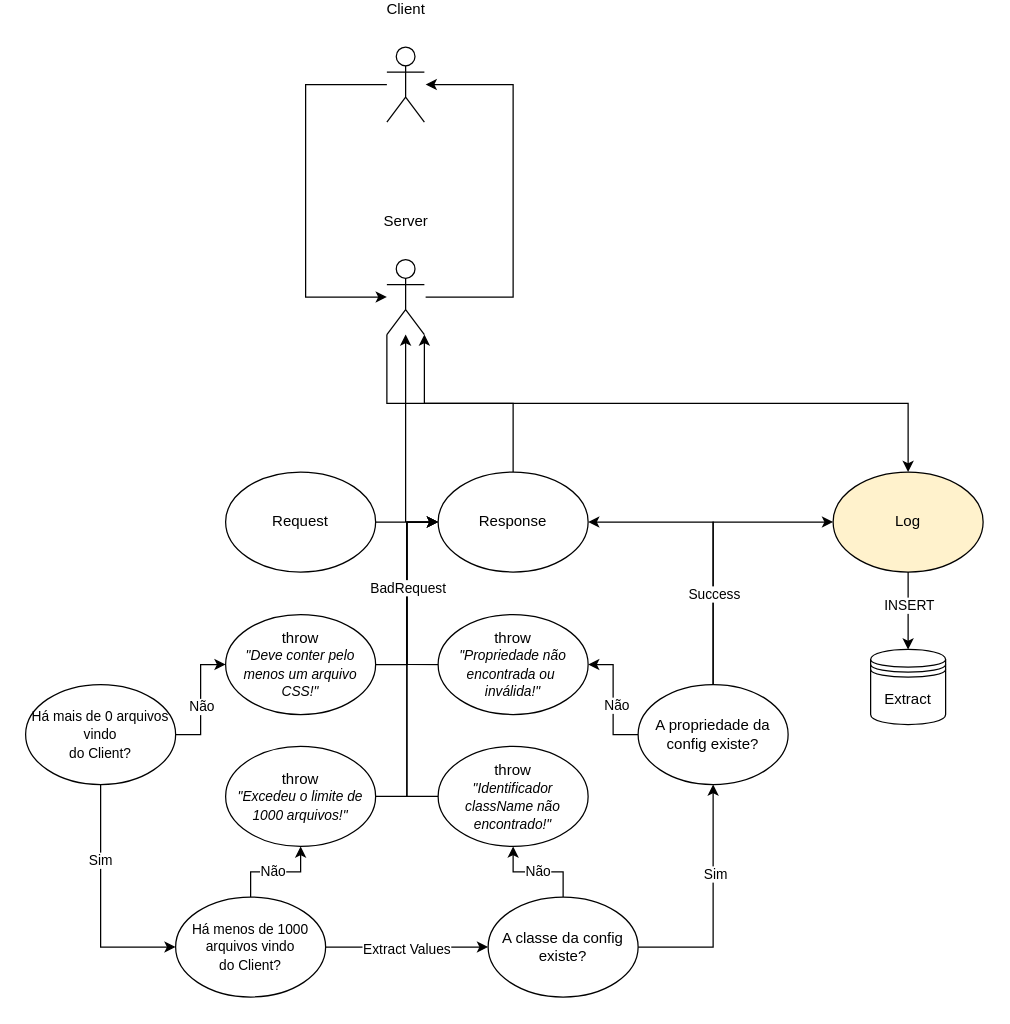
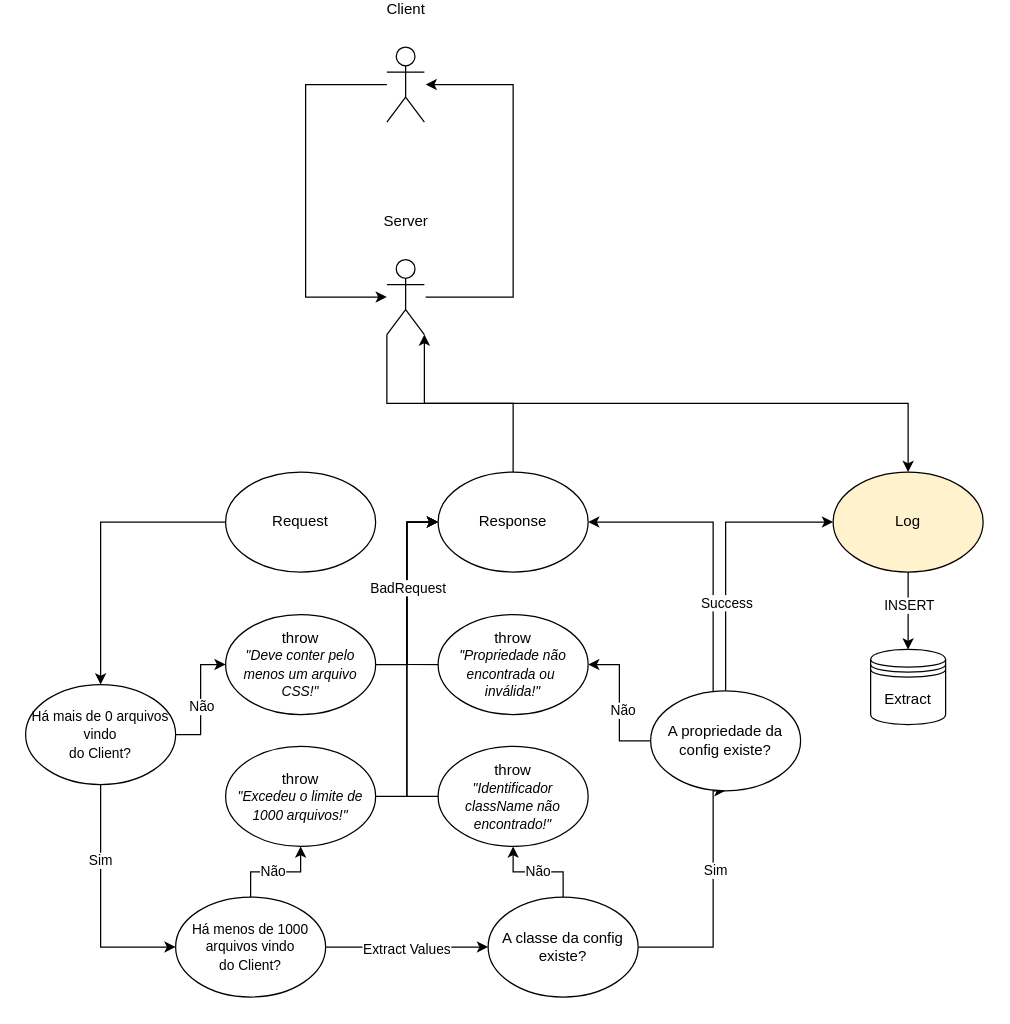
  <mxCell id="0" />
  <mxCell id="1" parent="0" />
  <mxCell id="2" style="edgeStyle=orthogonalEdgeStyle;rounded=0;orthogonalLoop=1;jettySize=auto;html=1;" edge="1" parent="1" source="3" target="40"><mxGeometry relative="1" as="geometry"><mxPoint x="264" y="220" as="targetPoint" /><Array as="points"><mxPoint x="244" y="50" /><mxPoint x="244" y="220" /></Array></mxGeometry></mxCell>
  <mxCell id="3" value="Client" style="shape=umlActor;verticalLabelPosition=top;verticalAlign=middle;html=1;outlineConnect=0;align=center;horizontal=1;labelPosition=center;" vertex="1" parent="1"><mxGeometry x="309" y="20" width="30" height="60" as="geometry" /></mxCell>
  <mxCell id="4" style="edgeStyle=orthogonalEdgeStyle;rounded=0;orthogonalLoop=1;jettySize=auto;html=1;entryX=0.5;entryY=0;entryDx=0;entryDy=0;" edge="1" parent="1" source="6" target="7"><mxGeometry relative="1" as="geometry" /></mxCell>
  <mxCell id="5" value="INSERT" style="edgeLabel;html=1;align=center;verticalAlign=middle;resizable=0;points=[];" vertex="1" connectable="0" parent="4"><mxGeometry x="-0.163" relative="1" as="geometry"><mxPoint as="offset" /></mxGeometry></mxCell>
  <mxCell id="6" value="Log" style="ellipse;whiteSpace=wrap;html=1;fillColor=#fff2cc;" vertex="1" parent="1"><mxGeometry x="666" y="360" width="120" height="80" as="geometry" /></mxCell>
  <mxCell id="7" value="Extract" style="shape=datastore;whiteSpace=wrap;html=1;" vertex="1" parent="1"><mxGeometry x="696" y="502" width="60" height="60" as="geometry" /></mxCell>
  <mxCell id="8" style="edgeStyle=orthogonalEdgeStyle;rounded=0;orthogonalLoop=1;jettySize=auto;html=1;entryX=0;entryY=0.5;entryDx=0;entryDy=0;" edge="1" parent="1" source="12" target="19"><mxGeometry relative="1" as="geometry" /></mxCell>
  <mxCell id="9" value="Sim" style="edgeLabel;html=1;align=center;verticalAlign=middle;resizable=0;points=[];" vertex="1" connectable="0" parent="8"><mxGeometry x="-0.365" y="-1" relative="1" as="geometry"><mxPoint as="offset" /></mxGeometry></mxCell>
  <mxCell id="10" style="edgeStyle=orthogonalEdgeStyle;rounded=0;orthogonalLoop=1;jettySize=auto;html=1;entryX=0;entryY=0.5;entryDx=0;entryDy=0;" edge="1" parent="1" source="12" target="14"><mxGeometry relative="1" as="geometry" /></mxCell>
  <mxCell id="11" value="Não" style="edgeLabel;html=1;align=center;verticalAlign=middle;resizable=0;points=[];" vertex="1" connectable="0" parent="10"><mxGeometry x="-0.113" relative="1" as="geometry"><mxPoint as="offset" /></mxGeometry></mxCell>
  <mxCell id="12" value="&lt;div&gt;&lt;span style=&quot;font-size: 11px;&quot;&gt;Há mais de 0 arquivos vindo&lt;/span&gt;&lt;/div&gt;&lt;div&gt;&lt;span style=&quot;font-size: 11px;&quot;&gt;do Client?&lt;/span&gt;&lt;/div&gt;" style="ellipse;whiteSpace=wrap;html=1;" vertex="1" parent="1"><mxGeometry x="20" y="530" width="120" height="80" as="geometry" /></mxCell>
  <mxCell id="13" style="edgeStyle=orthogonalEdgeStyle;rounded=0;orthogonalLoop=1;jettySize=auto;html=1;entryX=0;entryY=0.5;entryDx=0;entryDy=0;" edge="1" parent="1" source="14" target="42"><mxGeometry relative="1" as="geometry" /></mxCell>
  <mxCell id="14" value="throw&lt;div&gt;&lt;i&gt;&lt;font style=&quot;font-size: 11px;&quot;&gt;&quot;Deve conter pelo menos um arquivo CSS!&quot;&lt;/font&gt;&lt;/i&gt;&lt;br&gt;&lt;/div&gt;" style="ellipse;whiteSpace=wrap;html=1;" vertex="1" parent="1"><mxGeometry x="180" y="474" width="120" height="80" as="geometry" /></mxCell>
  <mxCell id="15" style="edgeStyle=orthogonalEdgeStyle;rounded=0;orthogonalLoop=1;jettySize=auto;html=1;entryX=0;entryY=0.5;entryDx=0;entryDy=0;" edge="1" parent="1" source="19" target="26"><mxGeometry relative="1" as="geometry" /></mxCell>
  <mxCell id="16" value="Extract Values" style="edgeLabel;html=1;align=center;verticalAlign=middle;resizable=0;points=[];" vertex="1" connectable="0" parent="15"><mxGeometry x="-0.014" y="-1" relative="1" as="geometry"><mxPoint as="offset" /></mxGeometry></mxCell>
  <mxCell id="17" style="edgeStyle=orthogonalEdgeStyle;rounded=0;orthogonalLoop=1;jettySize=auto;html=1;entryX=0.5;entryY=1;entryDx=0;entryDy=0;" edge="1" parent="1" source="19" target="21"><mxGeometry relative="1" as="geometry" /></mxCell>
  <mxCell id="18" value="Não" style="edgeLabel;html=1;align=center;verticalAlign=middle;resizable=0;points=[];" vertex="1" connectable="0" parent="17"><mxGeometry x="-0.064" relative="1" as="geometry"><mxPoint as="offset" /></mxGeometry></mxCell>
  <mxCell id="19" value="&lt;div&gt;&lt;span style=&quot;font-size: 11px;&quot;&gt;Há menos de 1000 arquivos vindo&lt;/span&gt;&lt;/div&gt;&lt;div&gt;&lt;span style=&quot;font-size: 11px;&quot;&gt;do Client?&lt;/span&gt;&lt;/div&gt;" style="ellipse;whiteSpace=wrap;html=1;" vertex="1" parent="1"><mxGeometry x="140" y="700" width="120" height="80" as="geometry" /></mxCell>
  <mxCell id="20" style="edgeStyle=orthogonalEdgeStyle;rounded=0;orthogonalLoop=1;jettySize=auto;html=1;entryX=0;entryY=0.5;entryDx=0;entryDy=0;" edge="1" parent="1" source="21" target="42"><mxGeometry relative="1" as="geometry" /></mxCell>
  <mxCell id="21" value="throw&lt;div&gt;&lt;i&gt;&lt;font style=&quot;font-size: 11px;&quot;&gt;&quot;Excedeu o limite de 1000 arquivos!&quot;&lt;/font&gt;&lt;/i&gt;&lt;br&gt;&lt;/div&gt;" style="ellipse;whiteSpace=wrap;html=1;" vertex="1" parent="1"><mxGeometry x="180" y="579.5" width="120" height="80" as="geometry" /></mxCell>
  <mxCell id="22" style="edgeStyle=orthogonalEdgeStyle;rounded=0;orthogonalLoop=1;jettySize=auto;html=1;entryX=0.5;entryY=1;entryDx=0;entryDy=0;" edge="1" parent="1" source="26" target="34"><mxGeometry relative="1" as="geometry"><Array as="points"><mxPoint x="570" y="740" /></Array></mxGeometry></mxCell>
  <mxCell id="23" value="Sim" style="edgeLabel;html=1;align=center;verticalAlign=middle;resizable=0;points=[];" vertex="1" connectable="0" parent="22"><mxGeometry x="0.255" y="-1" relative="1" as="geometry"><mxPoint as="offset" /></mxGeometry></mxCell>
  <mxCell id="24" style="edgeStyle=orthogonalEdgeStyle;rounded=0;orthogonalLoop=1;jettySize=auto;html=1;entryX=0.5;entryY=1;entryDx=0;entryDy=0;" edge="1" parent="1" source="26" target="28"><mxGeometry relative="1" as="geometry" /></mxCell>
  <mxCell id="25" value="Não" style="edgeLabel;html=1;align=center;verticalAlign=middle;resizable=0;points=[];" vertex="1" connectable="0" parent="24"><mxGeometry x="0.028" relative="1" as="geometry"><mxPoint as="offset" /></mxGeometry></mxCell>
  <mxCell id="26" value="A classe da config existe?" style="ellipse;whiteSpace=wrap;html=1;" vertex="1" parent="1"><mxGeometry x="390" y="700" width="120" height="80" as="geometry" /></mxCell>
  <mxCell id="27" style="edgeStyle=orthogonalEdgeStyle;rounded=0;orthogonalLoop=1;jettySize=auto;html=1;entryX=0;entryY=0.5;entryDx=0;entryDy=0;" edge="1" parent="1" target="42"><mxGeometry relative="1" as="geometry"><mxPoint x="355" y="619.483" as="sourcePoint" /><mxPoint x="415" y="440" as="targetPoint" /><Array as="points"><mxPoint x="325" y="619" /><mxPoint x="325" y="400" /></Array></mxGeometry></mxCell>
  <mxCell id="28" value="throw&lt;div&gt;&lt;i&gt;&lt;font style=&quot;&quot;&gt;&lt;span style=&quot;font-size: 11px;&quot;&gt;&quot;Identificador className não encontrado!&quot;&lt;/span&gt;&lt;/font&gt;&lt;/i&gt;&lt;br&gt;&lt;/div&gt;" style="ellipse;whiteSpace=wrap;html=1;" vertex="1" parent="1"><mxGeometry x="350" y="579.5" width="120" height="80" as="geometry" /></mxCell>
  <mxCell id="29" style="edgeStyle=orthogonalEdgeStyle;rounded=0;orthogonalLoop=1;jettySize=auto;html=1;entryX=1;entryY=0.5;entryDx=0;entryDy=0;" edge="1" parent="1" source="34" target="42"><mxGeometry relative="1" as="geometry"><Array as="points"><mxPoint x="570" y="400" /></Array></mxGeometry></mxCell>
  <mxCell id="30" style="edgeStyle=orthogonalEdgeStyle;rounded=0;orthogonalLoop=1;jettySize=auto;html=1;entryX=1;entryY=0.5;entryDx=0;entryDy=0;" edge="1" parent="1" source="34" target="37"><mxGeometry relative="1" as="geometry" /></mxCell>
  <mxCell id="31" value="Não" style="edgeLabel;html=1;align=center;verticalAlign=middle;resizable=0;points=[];" vertex="1" connectable="0" parent="30"><mxGeometry x="-0.093" y="-2" relative="1" as="geometry"><mxPoint as="offset" /></mxGeometry></mxCell>
  <mxCell id="32" style="edgeStyle=orthogonalEdgeStyle;rounded=0;orthogonalLoop=1;jettySize=auto;html=1;exitX=0.5;exitY=0;exitDx=0;exitDy=0;entryX=0;entryY=0.5;entryDx=0;entryDy=0;" edge="1" parent="1" source="34" target="6"><mxGeometry relative="1" as="geometry" /></mxCell>
  <mxCell id="33" value="Success" style="edgeLabel;html=1;align=center;verticalAlign=middle;resizable=0;points=[];" vertex="1" connectable="0" parent="32"><mxGeometry x="-0.358" relative="1" as="geometry"><mxPoint as="offset" /></mxGeometry></mxCell>
- <mxCell id="34" value="A propriedade da config existe?" style="ellipse;whiteSpace=wrap;html=1;" vertex="1" parent="1"><mxGeometry x="510" y="530" width="120" height="80" as="geometry" /></mxCell>
+ <mxCell id="34" value="A propriedade da config existe?" style="ellipse;whiteSpace=wrap;html=1;" vertex="1" parent="1"><mxGeometry x="520" y="535" width="120" height="80" as="geometry" /></mxCell>
  <mxCell id="35" style="edgeStyle=orthogonalEdgeStyle;rounded=0;orthogonalLoop=1;jettySize=auto;html=1;entryX=0;entryY=0.5;entryDx=0;entryDy=0;" edge="1" parent="1" target="42"><mxGeometry relative="1" as="geometry"><mxPoint x="355" y="514.034" as="sourcePoint" /><mxPoint x="372.574" y="428.284" as="targetPoint" /><Array as="points"><mxPoint x="325" y="514" /><mxPoint x="325" y="400" /></Array></mxGeometry></mxCell>
  <mxCell id="36" value="BadRequest" style="edgeLabel;html=1;align=center;verticalAlign=middle;resizable=0;points=[];" vertex="1" connectable="0" parent="35"><mxGeometry x="0.09" relative="1" as="geometry"><mxPoint as="offset" /></mxGeometry></mxCell>
  <mxCell id="37" value="throw&lt;div&gt;&lt;i&gt;&lt;font style=&quot;&quot;&gt;&lt;span style=&quot;font-size: 11px;&quot;&gt;&quot;Propriedade não encontrada ou&amp;nbsp;&lt;/span&gt;&lt;/font&gt;&lt;/i&gt;&lt;/div&gt;&lt;div&gt;&lt;i&gt;&lt;font style=&quot;&quot;&gt;&lt;span style=&quot;font-size: 11px;&quot;&gt;inválida!&quot;&lt;/span&gt;&lt;/font&gt;&lt;/i&gt;&lt;br&gt;&lt;/div&gt;" style="ellipse;whiteSpace=wrap;html=1;" vertex="1" parent="1"><mxGeometry x="350" y="474" width="120" height="80" as="geometry" /></mxCell>
  <mxCell id="38" style="edgeStyle=orthogonalEdgeStyle;rounded=0;orthogonalLoop=1;jettySize=auto;html=1;" edge="1" parent="1"><mxGeometry relative="1" as="geometry"><mxPoint x="340" y="220" as="sourcePoint" /><mxPoint x="340" y="50" as="targetPoint" /><Array as="points"><mxPoint x="410" y="220" /><mxPoint x="410" y="50" /></Array></mxGeometry></mxCell>
  <mxCell id="39" style="edgeStyle=orthogonalEdgeStyle;rounded=0;orthogonalLoop=1;jettySize=auto;html=1;exitX=0;exitY=1;exitDx=0;exitDy=0;exitPerimeter=0;" edge="1" parent="1" source="40" target="6"><mxGeometry relative="1" as="geometry" /></mxCell>
  <mxCell id="40" value="Server" style="shape=umlActor;verticalLabelPosition=top;verticalAlign=middle;html=1;outlineConnect=0;align=center;horizontal=1;labelPosition=center;" vertex="1" parent="1"><mxGeometry x="309" y="190" width="30" height="60" as="geometry" /></mxCell>
  <mxCell id="41" style="edgeStyle=orthogonalEdgeStyle;rounded=0;orthogonalLoop=1;jettySize=auto;html=1;exitX=0.5;exitY=0;exitDx=0;exitDy=0;entryX=1;entryY=1;entryDx=0;entryDy=0;entryPerimeter=0;" edge="1" parent="1" source="42" target="40"><mxGeometry relative="1" as="geometry"><mxPoint x="420" y="355" as="sourcePoint" /><mxPoint x="324.053" y="245" as="targetPoint" /><Array as="points"><mxPoint x="410" y="305" /><mxPoint x="339" y="305" /></Array></mxGeometry></mxCell>
  <mxCell id="42" value="Response" style="ellipse;whiteSpace=wrap;html=1;" vertex="1" parent="1"><mxGeometry x="350" y="360" width="120" height="80" as="geometry" /></mxCell>
- <mxCell id="43" style="edgeStyle=orthogonalEdgeStyle;rounded=0;orthogonalLoop=1;jettySize=auto;html=1;" edge="1" parent="1" source="44" target="40"><mxGeometry relative="1" as="geometry" /></mxCell>
+ <mxCell id="43" style="edgeStyle=orthogonalEdgeStyle;rounded=0;orthogonalLoop=1;jettySize=auto;html=1;" edge="1" parent="1" source="44" target="12"><mxGeometry relative="1" as="geometry" /></mxCell>
  <mxCell id="44" value="Request" style="ellipse;whiteSpace=wrap;html=1;" vertex="1" parent="1"><mxGeometry x="180" y="360" width="120" height="80" as="geometry" /></mxCell>
